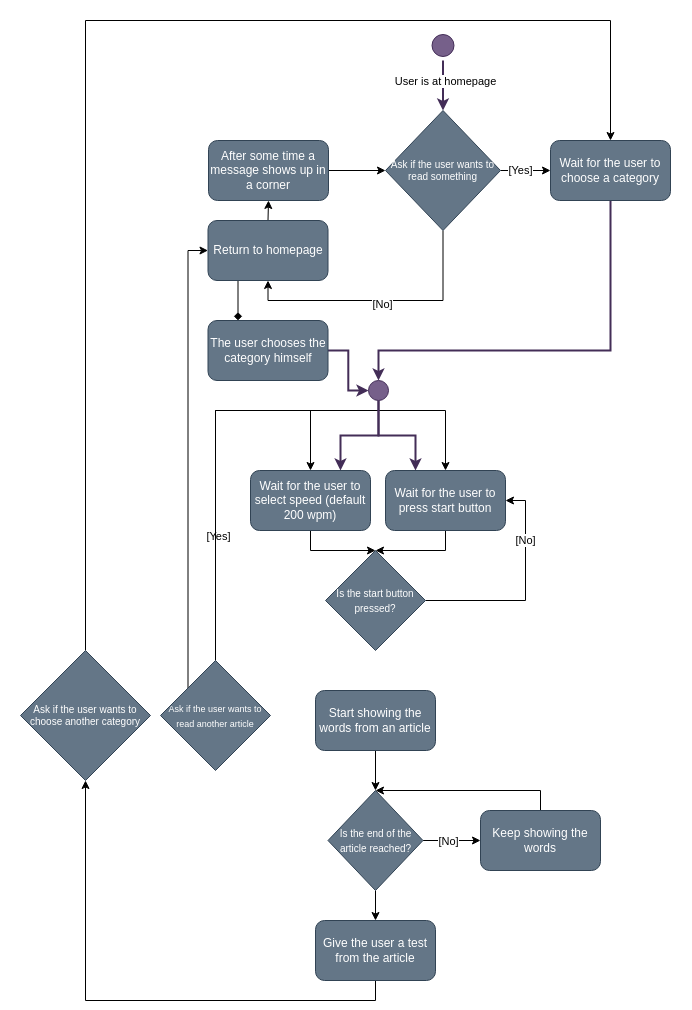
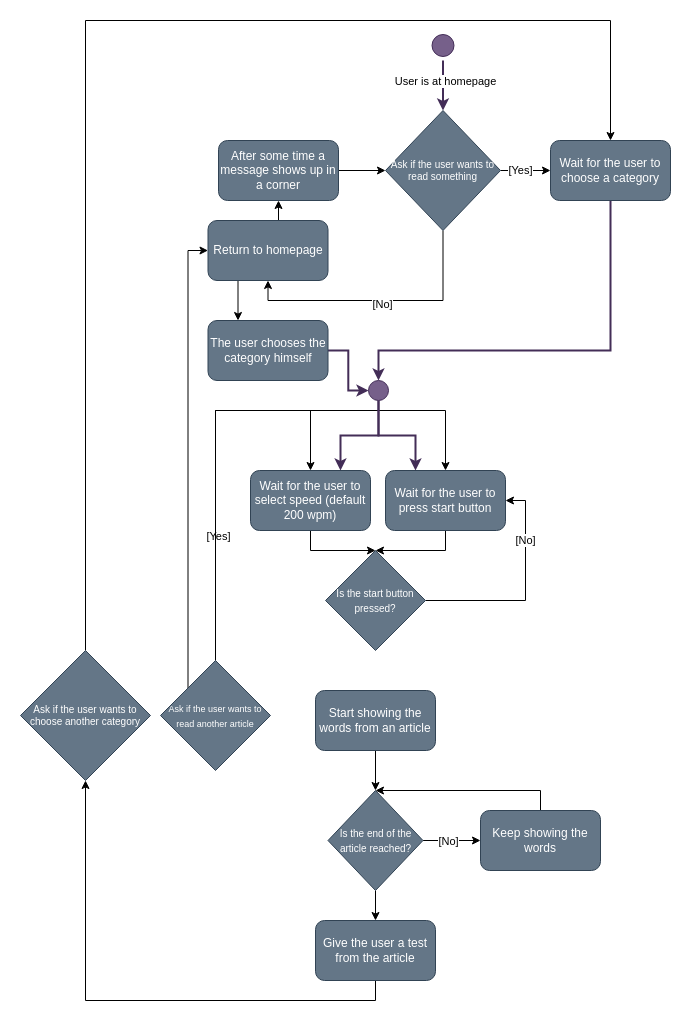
  <mxCell id="0" />
  <mxCell id="1" parent="0" />
  <mxCell id="2" style="edgeStyle=orthogonalEdgeStyle;rounded=0;orthogonalLoop=1;jettySize=auto;html=1;exitX=0.5;exitY=1;exitDx=0;exitDy=0;entryX=0.5;entryY=0;entryDx=0;entryDy=0;fillColor=#76608a;strokeColor=#432D57;strokeWidth=2;" parent="1" source="4" target="36" edge="1"><mxGeometry relative="1" as="geometry" /></mxCell>
  <mxCell id="3" value="User is at homepage" style="edgeLabel;html=1;align=center;verticalAlign=middle;resizable=0;points=[];" parent="2" vertex="1" connectable="0"><mxGeometry x="-0.185" y="2" relative="1" as="geometry"><mxPoint as="offset" /></mxGeometry></mxCell>
  <mxCell id="4" value="" style="ellipse;html=1;shape=startState;fillColor=#76608a;strokeColor=#432D57;fontColor=#ffffff;" parent="1" vertex="1"><mxGeometry x="427.5" y="30" width="30" height="30" as="geometry" /></mxCell>
  <mxCell id="5" style="edgeStyle=orthogonalEdgeStyle;rounded=0;orthogonalLoop=1;jettySize=auto;html=1;exitX=0.5;exitY=1;exitDx=0;exitDy=0;" parent="1" source="6" target="11" edge="1"><mxGeometry relative="1" as="geometry" /></mxCell>
  <mxCell id="6" value="Wait for the user to press start button" style="rounded=1;whiteSpace=wrap;html=1;fillColor=#647687;fontColor=#ffffff;strokeColor=#314354;" parent="1" vertex="1"><mxGeometry x="385" y="470" width="120" height="60" as="geometry" /></mxCell>
  <mxCell id="7" style="edgeStyle=orthogonalEdgeStyle;rounded=0;orthogonalLoop=1;jettySize=auto;html=1;exitX=0.5;exitY=1;exitDx=0;exitDy=0;" parent="1" source="8" target="11" edge="1"><mxGeometry relative="1" as="geometry" /></mxCell>
  <mxCell id="8" value="Wait for the user to select speed (default 200 wpm)" style="rounded=1;whiteSpace=wrap;html=1;fillColor=#647687;fontColor=#ffffff;strokeColor=#314354;" parent="1" vertex="1"><mxGeometry x="250" y="470" width="120" height="60" as="geometry" /></mxCell>
  <mxCell id="9" style="edgeStyle=orthogonalEdgeStyle;rounded=0;orthogonalLoop=1;jettySize=auto;html=1;exitX=1;exitY=0.5;exitDx=0;exitDy=0;entryX=1;entryY=0.5;entryDx=0;entryDy=0;" parent="1" source="11" target="6" edge="1"><mxGeometry relative="1" as="geometry" /></mxCell>
  <mxCell id="10" value="[No]" style="edgeLabel;html=1;align=center;verticalAlign=middle;resizable=0;points=[];" parent="9" vertex="1" connectable="0"><mxGeometry x="0.464" y="1" relative="1" as="geometry"><mxPoint as="offset" /></mxGeometry></mxCell>
  <mxCell id="11" value="&lt;font style=&quot;font-size: 10px;&quot;&gt;Is the start button pressed?&lt;/font&gt;" style="rhombus;whiteSpace=wrap;html=1;fillColor=#647687;fontColor=#ffffff;strokeColor=#314354;" parent="1" vertex="1"><mxGeometry x="325" y="550" width="100" height="100" as="geometry" /></mxCell>
  <mxCell id="12" style="edgeStyle=orthogonalEdgeStyle;rounded=0;orthogonalLoop=1;jettySize=auto;html=1;exitX=0.5;exitY=1;exitDx=0;exitDy=0;entryX=0.5;entryY=0;entryDx=0;entryDy=0;" parent="1" source="13" target="17" edge="1"><mxGeometry relative="1" as="geometry" /></mxCell>
  <mxCell id="13" value="Start showing the words from an article" style="rounded=1;whiteSpace=wrap;html=1;fillColor=#647687;fontColor=#ffffff;strokeColor=#314354;" parent="1" vertex="1"><mxGeometry x="315" y="690" width="120" height="60" as="geometry" /></mxCell>
  <mxCell id="14" style="edgeStyle=orthogonalEdgeStyle;rounded=0;orthogonalLoop=1;jettySize=auto;html=1;exitX=1;exitY=0.5;exitDx=0;exitDy=0;entryX=0;entryY=0.5;entryDx=0;entryDy=0;" parent="1" source="17" target="19" edge="1"><mxGeometry relative="1" as="geometry" /></mxCell>
  <mxCell id="15" value="[No]" style="edgeLabel;html=1;align=center;verticalAlign=middle;resizable=0;points=[];" parent="14" vertex="1" connectable="0"><mxGeometry x="-0.115" relative="1" as="geometry"><mxPoint as="offset" /></mxGeometry></mxCell>
  <mxCell id="16" style="edgeStyle=orthogonalEdgeStyle;rounded=0;orthogonalLoop=1;jettySize=auto;html=1;exitX=0.5;exitY=1;exitDx=0;exitDy=0;entryX=0.5;entryY=0;entryDx=0;entryDy=0;" parent="1" source="17" target="21" edge="1"><mxGeometry relative="1" as="geometry" /></mxCell>
  <mxCell id="17" value="&lt;font style=&quot;font-size: 10px;&quot;&gt;Is the end of the article reached?&lt;/font&gt;" style="rhombus;whiteSpace=wrap;html=1;fillColor=#647687;fontColor=#ffffff;strokeColor=#314354;" parent="1" vertex="1"><mxGeometry x="327.5" y="790" width="95" height="100" as="geometry" /></mxCell>
  <mxCell id="18" style="edgeStyle=orthogonalEdgeStyle;rounded=0;orthogonalLoop=1;jettySize=auto;html=1;exitX=0.5;exitY=0;exitDx=0;exitDy=0;entryX=0.5;entryY=0;entryDx=0;entryDy=0;" parent="1" source="19" target="17" edge="1"><mxGeometry relative="1" as="geometry" /></mxCell>
  <mxCell id="19" value="Keep showing the words" style="rounded=1;whiteSpace=wrap;html=1;fillColor=#647687;fontColor=#ffffff;strokeColor=#314354;" parent="1" vertex="1"><mxGeometry x="480" y="810" width="120" height="60" as="geometry" /></mxCell>
  <mxCell id="20" style="edgeStyle=orthogonalEdgeStyle;rounded=0;orthogonalLoop=1;jettySize=auto;html=1;exitX=0.5;exitY=1;exitDx=0;exitDy=0;entryX=0.5;entryY=1;entryDx=0;entryDy=0;" parent="1" source="21" target="31" edge="1"><mxGeometry relative="1" as="geometry" /></mxCell>
  <mxCell id="21" value="Give the user a test from the article" style="rounded=1;whiteSpace=wrap;html=1;fillColor=#647687;fontColor=#ffffff;strokeColor=#314354;" parent="1" vertex="1"><mxGeometry x="315" y="920" width="120" height="60" as="geometry" /></mxCell>
  <mxCell id="22" style="edgeStyle=orthogonalEdgeStyle;rounded=0;orthogonalLoop=1;jettySize=auto;html=1;exitX=0.5;exitY=0;exitDx=0;exitDy=0;entryX=0.5;entryY=0;entryDx=0;entryDy=0;" parent="1" source="26" target="8" edge="1"><mxGeometry relative="1" as="geometry"><Array as="points"><mxPoint x="215" y="410" /><mxPoint x="310" y="410" /></Array></mxGeometry></mxCell>
  <mxCell id="23" value="[Yes]" style="edgeLabel;html=1;align=center;verticalAlign=middle;resizable=0;points=[];" parent="22" vertex="1" connectable="0"><mxGeometry x="-0.384" y="-2" relative="1" as="geometry"><mxPoint as="offset" /></mxGeometry></mxCell>
  <mxCell id="24" style="edgeStyle=orthogonalEdgeStyle;rounded=0;orthogonalLoop=1;jettySize=auto;html=1;exitX=0;exitY=0;exitDx=0;exitDy=0;entryX=0;entryY=0.5;entryDx=0;entryDy=0;" parent="1" source="26" target="29" edge="1"><mxGeometry relative="1" as="geometry"><mxPoint x="300" y="190" as="targetPoint" /><Array as="points"><mxPoint x="188" y="250" /></Array></mxGeometry></mxCell>
  <mxCell id="25" style="edgeStyle=orthogonalEdgeStyle;rounded=0;orthogonalLoop=1;jettySize=auto;html=1;exitX=0.5;exitY=0;exitDx=0;exitDy=0;entryX=0.5;entryY=0;entryDx=0;entryDy=0;" parent="1" source="26" target="6" edge="1"><mxGeometry relative="1" as="geometry"><Array as="points"><mxPoint x="215" y="410" /><mxPoint x="445" y="410" /></Array></mxGeometry></mxCell>
  <mxCell id="26" value="&lt;font style=&quot;font-size: 9px;&quot;&gt;Ask if the user wants to read another article&lt;/font&gt;" style="rhombus;whiteSpace=wrap;html=1;fillColor=#647687;fontColor=#ffffff;strokeColor=#314354;" parent="1" vertex="1"><mxGeometry x="160" y="660" width="110" height="110" as="geometry" /></mxCell>
- <mxCell id="27" style="edgeStyle=orthogonalEdgeStyle;rounded=0;orthogonalLoop=1;jettySize=auto;html=1;exitX=0.25;exitY=1;exitDx=0;exitDy=0;entryX=0.25;entryY=0;entryDx=0;entryDy=0;endArrow=diamond;" parent="1" source="29" target="43" edge="1"><mxGeometry relative="1" as="geometry" /></mxCell>
+ <mxCell id="27" style="edgeStyle=orthogonalEdgeStyle;rounded=0;orthogonalLoop=1;jettySize=auto;html=1;exitX=0.25;exitY=1;exitDx=0;exitDy=0;entryX=0.25;entryY=0;entryDx=0;entryDy=0;" parent="1" source="29" target="43" edge="1"><mxGeometry relative="1" as="geometry" /></mxCell>
  <mxCell id="28" style="edgeStyle=orthogonalEdgeStyle;rounded=0;orthogonalLoop=1;jettySize=auto;html=1;exitX=0.5;exitY=0;exitDx=0;exitDy=0;entryX=0.5;entryY=1;entryDx=0;entryDy=0;" parent="1" source="29" target="45" edge="1"><mxGeometry relative="1" as="geometry" /></mxCell>
  <mxCell id="29" value="Return to homepage" style="rounded=1;whiteSpace=wrap;html=1;fillColor=#647687;fontColor=#ffffff;strokeColor=#314354;" parent="1" vertex="1"><mxGeometry x="207.5" y="220" width="120" height="60" as="geometry" /></mxCell>
  <mxCell id="30" style="edgeStyle=orthogonalEdgeStyle;rounded=0;orthogonalLoop=1;jettySize=auto;html=1;exitX=0.5;exitY=0;exitDx=0;exitDy=0;entryX=0.5;entryY=0;entryDx=0;entryDy=0;" parent="1" source="31" target="38" edge="1"><mxGeometry relative="1" as="geometry"><Array as="points"><mxPoint x="85" y="20" /><mxPoint x="610" y="20" /></Array></mxGeometry></mxCell>
  <mxCell id="31" value="Ask if the user wants to choose another category" style="rhombus;whiteSpace=wrap;html=1;fontSize=10;fillColor=#647687;fontColor=#ffffff;strokeColor=#314354;" parent="1" vertex="1"><mxGeometry y="650" width="130" height="130" as="geometry" x="20" /></mxCell>
  <mxCell id="32" style="edgeStyle=orthogonalEdgeStyle;rounded=0;orthogonalLoop=1;jettySize=auto;html=1;exitX=0.5;exitY=1;exitDx=0;exitDy=0;entryX=0.5;entryY=1;entryDx=0;entryDy=0;" parent="1" source="36" target="29" edge="1"><mxGeometry relative="1" as="geometry" /></mxCell>
  <mxCell id="33" value="[No]" style="edgeLabel;html=1;align=center;verticalAlign=middle;resizable=0;points=[];" parent="32" vertex="1" connectable="0"><mxGeometry x="-0.015" y="3" relative="1" as="geometry"><mxPoint as="offset" /></mxGeometry></mxCell>
  <mxCell id="34" style="edgeStyle=orthogonalEdgeStyle;rounded=0;orthogonalLoop=1;jettySize=auto;html=1;exitX=1;exitY=0.5;exitDx=0;exitDy=0;entryX=0;entryY=0.5;entryDx=0;entryDy=0;" parent="1" source="36" target="38" edge="1"><mxGeometry relative="1" as="geometry" /></mxCell>
  <mxCell id="35" value="[Yes]" style="edgeLabel;html=1;align=center;verticalAlign=middle;resizable=0;points=[];" parent="34" vertex="1" connectable="0"><mxGeometry x="-0.257" y="1" relative="1" as="geometry"><mxPoint as="offset" /></mxGeometry></mxCell>
  <mxCell id="36" value="Ask if the user wants to read something" style="rhombus;whiteSpace=wrap;html=1;fontSize=10;fillColor=#647687;fontColor=#ffffff;strokeColor=#314354;" parent="1" vertex="1"><mxGeometry x="385" width="115" height="120" as="geometry" y="110" /></mxCell>
  <mxCell id="37" style="edgeStyle=orthogonalEdgeStyle;rounded=0;orthogonalLoop=1;jettySize=auto;html=1;entryX=0.5;entryY=0;entryDx=0;entryDy=0;fillColor=#76608a;strokeColor=#432D57;strokeWidth=2;" parent="1" source="38" target="41" edge="1"><mxGeometry relative="1" as="geometry"><Array as="points"><mxPoint x="610" y="350" /><mxPoint x="378" y="350" /></Array></mxGeometry></mxCell>
  <mxCell id="38" value="Wait for the user to choose a category" style="rounded=1;whiteSpace=wrap;html=1;fillColor=#647687;fontColor=#ffffff;strokeColor=#314354;" parent="1" vertex="1"><mxGeometry x="550" y="140" width="120" height="60" as="geometry" /></mxCell>
  <mxCell id="39" style="edgeStyle=orthogonalEdgeStyle;rounded=0;orthogonalLoop=1;jettySize=auto;html=1;exitX=0.5;exitY=1;exitDx=0;exitDy=0;entryX=0.75;entryY=0;entryDx=0;entryDy=0;fillColor=#76608a;strokeColor=#432D57;strokeWidth=2;" parent="1" source="41" target="8" edge="1"><mxGeometry relative="1" as="geometry" /></mxCell>
  <mxCell id="40" style="edgeStyle=orthogonalEdgeStyle;rounded=0;orthogonalLoop=1;jettySize=auto;html=1;exitX=0.5;exitY=1;exitDx=0;exitDy=0;entryX=0.25;entryY=0;entryDx=0;entryDy=0;fillColor=#76608a;strokeColor=#432D57;strokeWidth=2;" parent="1" source="41" target="6" edge="1"><mxGeometry relative="1" as="geometry" /></mxCell>
  <mxCell id="41" value="" style="ellipse;whiteSpace=wrap;html=1;aspect=fixed;fillColor=#76608a;fontColor=#ffffff;strokeColor=#432D57;" parent="1" vertex="1"><mxGeometry x="368" y="380" width="20" height="20" as="geometry" /></mxCell>
  <mxCell id="42" style="edgeStyle=orthogonalEdgeStyle;rounded=0;orthogonalLoop=1;jettySize=auto;html=1;exitX=1;exitY=0.5;exitDx=0;exitDy=0;entryX=0;entryY=0.5;entryDx=0;entryDy=0;fillColor=#76608a;strokeColor=#432D57;strokeWidth=2;" parent="1" source="43" target="41" edge="1"><mxGeometry relative="1" as="geometry" /></mxCell>
  <mxCell id="43" value="The user chooses the category himself" style="rounded=1;whiteSpace=wrap;html=1;fillColor=#647687;fontColor=#ffffff;strokeColor=#314354;" parent="1" vertex="1"><mxGeometry x="207.5" y="320" width="120" height="60" as="geometry" /></mxCell>
  <mxCell id="44" style="edgeStyle=orthogonalEdgeStyle;rounded=0;orthogonalLoop=1;jettySize=auto;html=1;exitX=1;exitY=0.5;exitDx=0;exitDy=0;entryX=0;entryY=0.5;entryDx=0;entryDy=0;" parent="1" source="45" target="36" edge="1"><mxGeometry relative="1" as="geometry" /></mxCell>
- <mxCell id="45" value="After some time a message shows up in a corner" style="rounded=1;whiteSpace=wrap;html=1;fillColor=#647687;fontColor=#ffffff;strokeColor=#314354;" parent="1" vertex="1"><mxGeometry x="208" y="140" width="120" height="60" as="geometry" /></mxCell>
+ <mxCell id="45" value="After some time a message shows up in a corner" style="rounded=1;whiteSpace=wrap;html=1;fillColor=#647687;fontColor=#ffffff;strokeColor=#314354;" parent="1" vertex="1"><mxGeometry x="218" y="140" width="120" height="60" as="geometry" /></mxCell>
